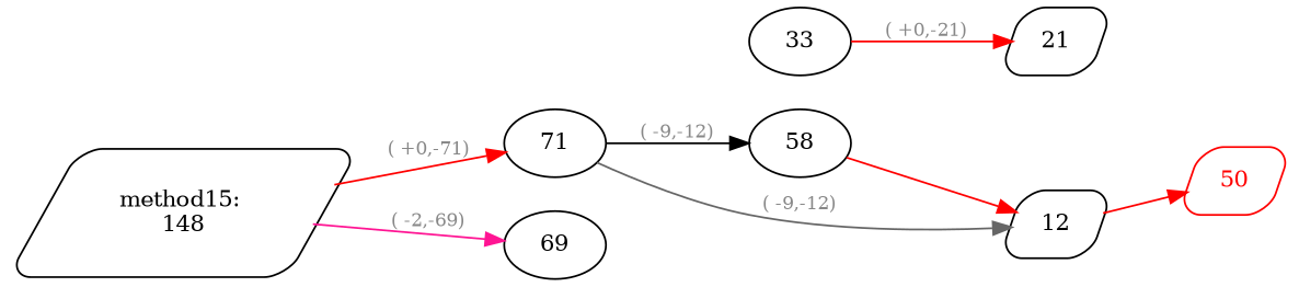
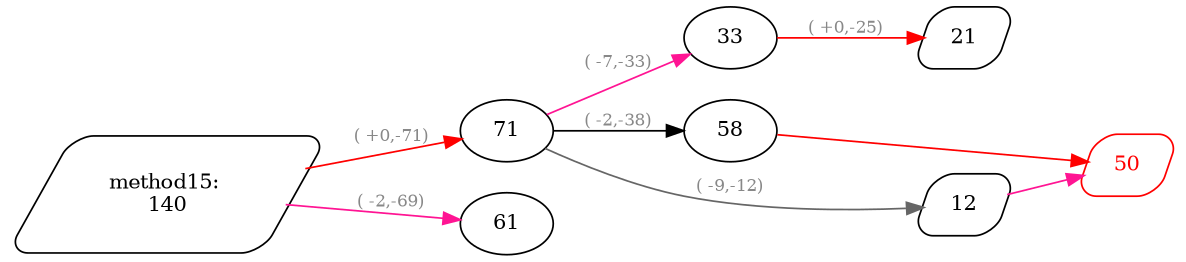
  digraph {
    rankdir=LR
    node [color=black fontcolor=black fontsize=12 shape=parallelogram style=rounded]
    edge [color=red fontcolor="#888888" fontsize=10]
-   n1 [label="method15: \n148"]
+   n1 [label="method15: \n140"]
    n2 [label=71 shape=ellipse]
-   n3 [label=69 shape=ellipse]
+   n3 [label=61 shape=ellipse]
    n4 [label=33 shape=ellipse]
    n5 [label=58 shape=ellipse]
    n6 [label=12]
    n7 [label=21]
    n8 [color=red fontcolor=red label=50]
    n1 -> n2 [label="( +0,-71)"]
    n1 -> n3 [color=deeppink label="( -2,-69)"]
-   n2 -> n5 [color=black label="( -9,-12)"]
+   n2 -> n4 [color=deeppink label="( -7,-33)"]
+   n2 -> n5 [color=black label="( -2,-38)"]
    n2 -> n6 [color=gray40 label="( -9,-12)"]
-   n4 -> n7 [label="( +0,-21)"]
-   n5 -> n6
-   n6 -> n8
+   n4 -> n7 [label="( +0,-25)"]
+   n5 -> n8
+   n6 -> n8 [color=deeppink]
  }
